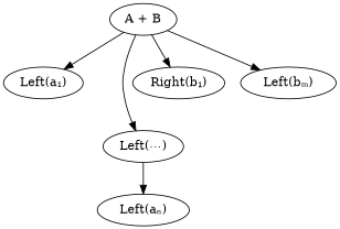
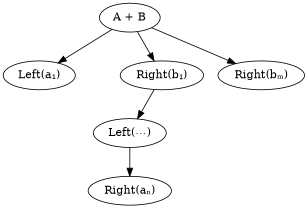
  digraph {
    n1 [label="A + B"]
    n2 [label="Left(a₁)"]
    n3 [label="Left(⋯)"]
    n4 [label="Right(b₁)"]
-   n5 [label="Left(bₘ)"]
-   n6 [label="Left(aₙ)"]
+   n5 [label="Right(bₘ)"]
+   n6 [label="Right(aₙ)"]
    n1 -> n2
-   n1 -> n3
+   n4 -> n3
    n1 -> n4
    n1 -> n5
    n3 -> n6
  }
